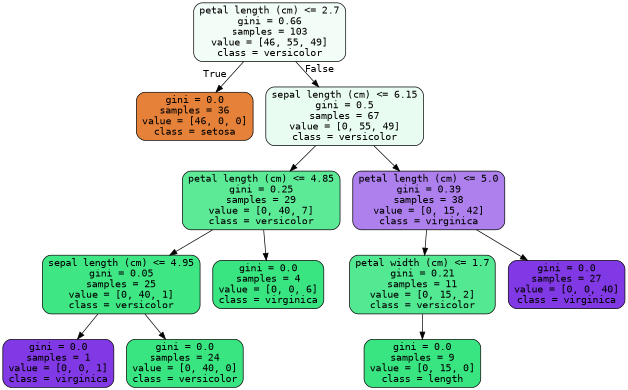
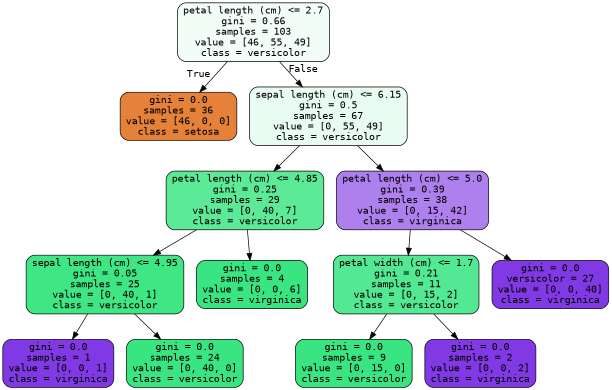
  digraph {
    fontname="DejaVu Sans Mono"
    node [color=black fillcolor="#39e581" fontname="DejaVu Sans Mono" shape=box style="filled, rounded"]
    edge [fontname="DejaVu Sans Mono"]
    n1 [fillcolor="#f3fdf8" label="petal length (cm) <= 2.7\ngini = 0.66\nsamples = 103\nvalue = [46, 55, 49]\nclass = versicolor"]
    n2 [fillcolor="#e58139" label="gini = 0.0\nsamples = 36\nvalue = [46, 0, 0]\nclass = setosa"]
    n3 [fillcolor="#e9fcf1" label="sepal length (cm) <= 6.15\ngini = 0.5\nsamples = 67\nvalue = [0, 55, 49]\nclass = versicolor"]
    n4 [fillcolor="#5cea97" label="petal length (cm) <= 4.85\ngini = 0.25\nsamples = 29\nvalue = [0, 40, 7]\nclass = versicolor"]
    n5 [fillcolor="#ae80ee" label="petal length (cm) <= 5.0\ngini = 0.39\nsamples = 38\nvalue = [0, 15, 42]\nclass = virginica"]
    n6 [fillcolor="#3ee684" label="sepal length (cm) <= 4.95\ngini = 0.05\nsamples = 25\nvalue = [0, 40, 1]\nclass = versicolor"]
    n7 [label="gini = 0.0\nsamples = 4\nvalue = [0, 0, 6]\nclass = virginica"]
    n8 [fillcolor="#53e892" label="petal width (cm) <= 1.7\ngini = 0.21\nsamples = 11\nvalue = [0, 15, 2]\nclass = versicolor"]
-   n9 [fillcolor="#8139e5" label="gini = 0.0\nsamples = 27\nvalue = [0, 0, 40]\nclass = virginica"]
+   n9 [fillcolor="#8139e5" label="gini = 0.0\nversicolor = 27\nvalue = [0, 0, 40]\nclass = virginica"]
    n10 [fillcolor="#8139e5" label="gini = 0.0\nsamples = 1\nvalue = [0, 0, 1]\nclass = virginica"]
    n11 [label="gini = 0.0\nsamples = 24\nvalue = [0, 40, 0]\nclass = versicolor"]
-   n12 [label="gini = 0.0\nsamples = 9\nvalue = [0, 15, 0]\nclass = length"]
+   n12 [label="gini = 0.0\nsamples = 9\nvalue = [0, 15, 0]\nclass = versicolor"]
+   n13 [fillcolor="#8139e5" label="gini = 0.0\nsamples = 2\nvalue = [0, 0, 2]\nclass = virginica"]
    n1 -> n2 [headlabel=True labelangle=45 labeldistance=2.5]
    n1 -> n3 [headlabel=False labelangle=-45 labeldistance=2.5]
    n3 -> n4
    n3 -> n5
    n4 -> n6
    n4 -> n7
    n5 -> n8
    n5 -> n9
    n6 -> n10
    n6 -> n11
    n8 -> n12
+   n8 -> n13
  }
